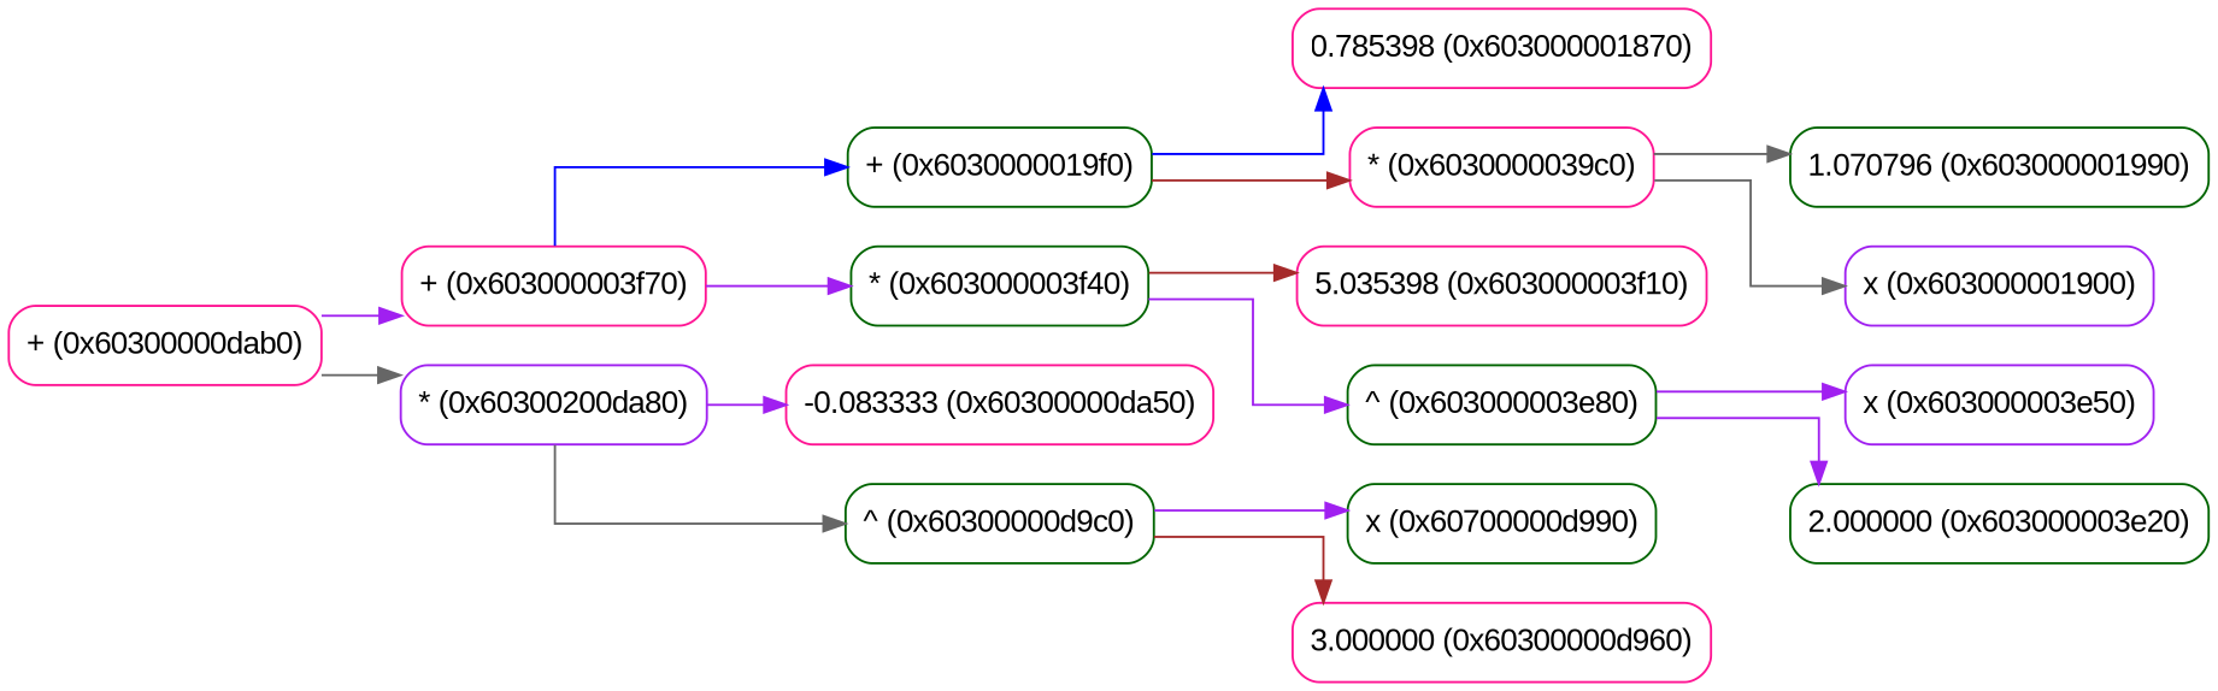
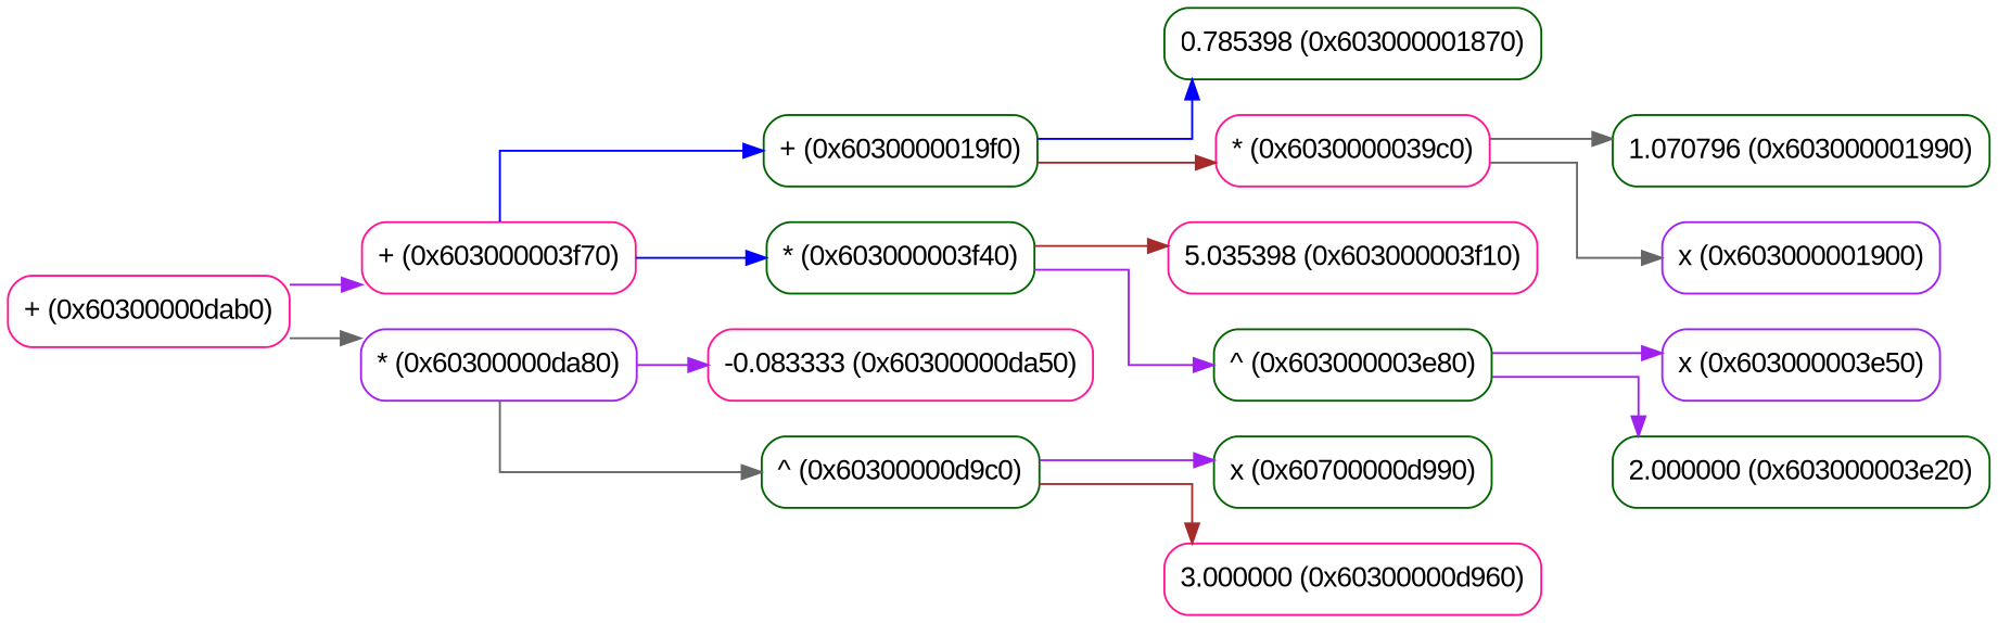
  digraph {
    fontname="Liberation Sans"
    rankdir=LR
    splines=ortho
    node [color=darkgreen fontname="Liberation Sans" shape=rectangle style=rounded]
    edge [color=purple fontname="Liberation Sans"]
    n1 [color=deeppink label="+ (0x60300000dab0)"]
    n2 [color=deeppink label="+ (0x603000003f70)"]
-   n3 [color=purple label="* (0x60300200da80)"]
+   n3 [color=purple label="* (0x60300000da80)"]
    n4 [label="+ (0x6030000019f0)"]
    n5 [label="* (0x603000003f40)"]
    n6 [color=deeppink label="-0.083333 (0x60300000da50)"]
    n7 [label="^ (0x60300000d9c0)"]
-   n8 [color=deeppink label="0.785398 (0x603000001870)"]
+   n8 [label="0.785398 (0x603000001870)"]
    n9 [color=deeppink label="* (0x6030000039c0)"]
    n10 [color=deeppink label="5.035398 (0x603000003f10)"]
    n11 [label="^ (0x603000003e80)"]
    n12 [label="1.070796 (0x603000001990)"]
    n13 [color=purple label="x (0x603000001900)"]
    n14 [color=purple label="x (0x603000003e50)"]
    n15 [label="2.000000 (0x603000003e20)"]
    n16 [label="x (0x60700000d990)"]
    n17 [color=deeppink label="3.000000 (0x60300000d960)"]
    n1 -> n2
    n1 -> n3 [color=gray40]
    n2 -> n4 [color=blue]
-   n2 -> n5
+   n2 -> n5 [color=blue]
    n3 -> n6
    n3 -> n7 [color=gray40]
    n4 -> n8 [color=blue]
    n4 -> n9 [color=brown]
    n5 -> n10 [color=brown]
    n5 -> n11
    n7 -> n16
    n7 -> n17 [color=brown]
    n9 -> n12 [color=gray40]
    n9 -> n13 [color=gray40]
    n11 -> n14
    n11 -> n15
  }
